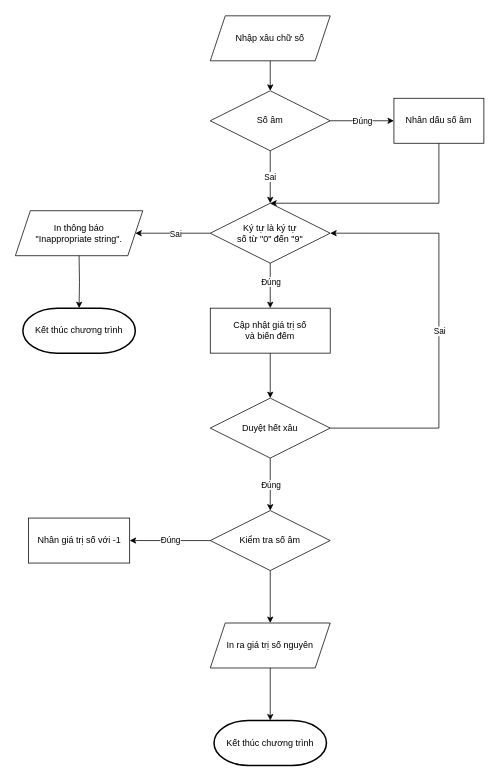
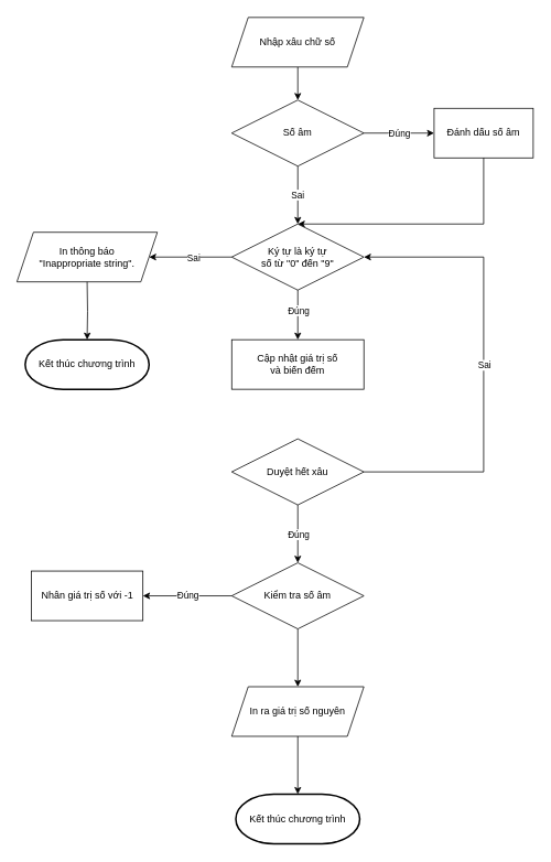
  <mxCell id="0" />
  <mxCell id="1" parent="0" />
  <mxCell id="2" value="" style="edgeStyle=orthogonalEdgeStyle;rounded=0;orthogonalLoop=1;jettySize=auto;html=1;" edge="1" parent="1" source="3" target="8"><mxGeometry relative="1" as="geometry" /></mxCell>
  <mxCell id="3" value="Nhập xâu chữ số" style="shape=parallelogram;perimeter=parallelogramPerimeter;whiteSpace=wrap;html=1;fixedSize=1;" vertex="1" parent="1"><mxGeometry x="280" y="20" width="160" height="60" as="geometry" /></mxCell>
  <mxCell id="4" value="" style="edgeStyle=orthogonalEdgeStyle;rounded=0;orthogonalLoop=1;jettySize=auto;html=1;" edge="1" parent="1" source="8" target="10"><mxGeometry relative="1" as="geometry" /></mxCell>
  <mxCell id="5" value="Đúng" style="edgeLabel;html=1;align=center;verticalAlign=middle;resizable=0;points=[];" vertex="1" connectable="0" parent="4"><mxGeometry x="-0.009" relative="1" as="geometry"><mxPoint as="offset" /></mxGeometry></mxCell>
  <mxCell id="6" value="" style="edgeStyle=orthogonalEdgeStyle;rounded=0;orthogonalLoop=1;jettySize=auto;html=1;entryX=0.5;entryY=0;entryDx=0;entryDy=0;" edge="1" parent="1" source="8" target="32"><mxGeometry relative="1" as="geometry"><mxPoint x="360" y="330" as="targetPoint" /></mxGeometry></mxCell>
  <mxCell id="7" value="Sai" style="edgeLabel;html=1;align=center;verticalAlign=middle;resizable=0;points=[];" vertex="1" connectable="0" parent="6"><mxGeometry x="-0.02" y="-1" relative="1" as="geometry"><mxPoint as="offset" /></mxGeometry></mxCell>
  <mxCell id="8" value="Số âm" style="rhombus;whiteSpace=wrap;html=1;" vertex="1" parent="1"><mxGeometry x="280" y="120" width="160" height="80" as="geometry" /></mxCell>
  <mxCell id="9" style="edgeStyle=orthogonalEdgeStyle;rounded=0;orthogonalLoop=1;jettySize=auto;html=1;exitX=0.5;exitY=1;exitDx=0;exitDy=0;" edge="1" parent="1" source="32"><mxGeometry relative="1" as="geometry"><mxPoint x="630" y="260.004" as="sourcePoint" /><mxPoint x="360" y="330" as="targetPoint" /><Array as="points" /></mxGeometry></mxCell>
- <mxCell id="10" value="Nhân dấu số âm" style="whiteSpace=wrap;html=1;" vertex="1" parent="1"><mxGeometry x="525" y="130" width="120" height="60" as="geometry" /></mxCell>
+ <mxCell id="10" value="Đánh dấu số âm" style="whiteSpace=wrap;html=1;" vertex="1" parent="1"><mxGeometry x="525" y="130" width="120" height="60" as="geometry" /></mxCell>
  <mxCell id="11" value="" style="edgeStyle=orthogonalEdgeStyle;rounded=0;orthogonalLoop=1;jettySize=auto;html=1;entryX=1;entryY=0.5;entryDx=0;entryDy=0;" edge="1" parent="1" source="32"><mxGeometry relative="1" as="geometry"><mxPoint x="180" y="310" as="targetPoint" /></mxGeometry></mxCell>
  <mxCell id="12" value="Sai" style="edgeLabel;html=1;align=center;verticalAlign=middle;resizable=0;points=[];" vertex="1" connectable="0" parent="11"><mxGeometry x="-0.068" relative="1" as="geometry"><mxPoint as="offset" /></mxGeometry></mxCell>
  <mxCell id="13" value="" style="edgeStyle=orthogonalEdgeStyle;rounded=0;orthogonalLoop=1;jettySize=auto;html=1;" edge="1" parent="1" source="32" target="16"><mxGeometry relative="1" as="geometry" /></mxCell>
  <mxCell id="14" value="Đúng" style="edgeLabel;html=1;align=center;verticalAlign=middle;resizable=0;points=[];" vertex="1" connectable="0" parent="13"><mxGeometry x="-0.028" y="-1" relative="1" as="geometry"><mxPoint x="1" y="-5" as="offset" /></mxGeometry></mxCell>
- <mxCell id="15" value="" style="edgeStyle=orthogonalEdgeStyle;rounded=0;orthogonalLoop=1;jettySize=auto;html=1;" edge="1" parent="1" source="16" target="21"><mxGeometry relative="1" as="geometry" /></mxCell>
  <mxCell id="16" value="Cập nhật giá trị số &lt;br&gt;và biến đếm" style="whiteSpace=wrap;html=1;" vertex="1" parent="1"><mxGeometry x="280" y="410" width="160" height="60" as="geometry" /></mxCell>
  <mxCell id="17" style="edgeStyle=orthogonalEdgeStyle;rounded=0;orthogonalLoop=1;jettySize=auto;html=1;entryX=1;entryY=0.5;entryDx=0;entryDy=0;exitX=1;exitY=0.5;exitDx=0;exitDy=0;" edge="1" parent="1"><mxGeometry relative="1" as="geometry"><mxPoint x="440" y="569.99" as="sourcePoint" /><mxPoint x="440" y="309.99" as="targetPoint" /><Array as="points"><mxPoint x="585" y="569.99" /><mxPoint x="585" y="309.99" /></Array></mxGeometry></mxCell>
  <mxCell id="18" value="Sai" style="edgeLabel;html=1;align=center;verticalAlign=middle;resizable=0;points=[];" vertex="1" connectable="0" parent="17"><mxGeometry x="0.003" y="1" relative="1" as="geometry"><mxPoint x="1" y="1" as="offset" /></mxGeometry></mxCell>
  <mxCell id="19" value="" style="edgeStyle=orthogonalEdgeStyle;rounded=0;orthogonalLoop=1;jettySize=auto;html=1;" edge="1" parent="1" source="21" target="26"><mxGeometry relative="1" as="geometry" /></mxCell>
  <mxCell id="20" value="Đúng" style="edgeLabel;html=1;align=center;verticalAlign=middle;resizable=0;points=[];" vertex="1" connectable="0" parent="19"><mxGeometry x="-0.009" relative="1" as="geometry"><mxPoint as="offset" /></mxGeometry></mxCell>
  <mxCell id="21" value="Duyệt hết xâu" style="rhombus;whiteSpace=wrap;html=1;" vertex="1" parent="1"><mxGeometry x="280" y="530" width="160" height="80" as="geometry" /></mxCell>
  <mxCell id="22" value="In thông báo &lt;br&gt;&quot;Inappropriate string&quot;." style="shape=parallelogram;perimeter=parallelogramPerimeter;whiteSpace=wrap;html=1;fixedSize=1;" vertex="1" parent="1"><mxGeometry x="20" y="280" width="170" height="60" as="geometry" /></mxCell>
  <mxCell id="23" value="" style="edgeStyle=orthogonalEdgeStyle;rounded=0;orthogonalLoop=1;jettySize=auto;html=1;" edge="1" parent="1" source="26" target="27"><mxGeometry relative="1" as="geometry" /></mxCell>
  <mxCell id="24" value="Đúng" style="edgeLabel;html=1;align=center;verticalAlign=middle;resizable=0;points=[];" vertex="1" connectable="0" parent="23"><mxGeometry y="-1" relative="1" as="geometry"><mxPoint as="offset" /></mxGeometry></mxCell>
  <mxCell id="25" style="edgeStyle=orthogonalEdgeStyle;rounded=0;orthogonalLoop=1;jettySize=auto;html=1;exitX=0.5;exitY=1;exitDx=0;exitDy=0;entryX=0.5;entryY=0;entryDx=0;entryDy=0;" edge="1" parent="1" source="26" target="30"><mxGeometry relative="1" as="geometry" /></mxCell>
  <mxCell id="26" value="Kiểm tra số âm" style="rhombus;whiteSpace=wrap;html=1;" vertex="1" parent="1"><mxGeometry x="280" y="680" width="160" height="80" as="geometry" /></mxCell>
  <mxCell id="27" value="Nhân giá trị số với -1" style="whiteSpace=wrap;html=1;" vertex="1" parent="1"><mxGeometry x="37.5" y="690" width="135" height="60" as="geometry" /></mxCell>
  <mxCell id="28" value="Kết thúc chương trình" style="strokeWidth=2;html=1;shape=mxgraph.flowchart.terminator;whiteSpace=wrap;" vertex="1" parent="1"><mxGeometry x="30" y="410" width="150" height="60" as="geometry" /></mxCell>
  <mxCell id="29" style="edgeStyle=orthogonalEdgeStyle;rounded=0;orthogonalLoop=1;jettySize=auto;html=1;exitX=0.5;exitY=1;exitDx=0;exitDy=0;entryX=0.5;entryY=0;entryDx=0;entryDy=0;entryPerimeter=0;" edge="1" parent="1" target="28"><mxGeometry relative="1" as="geometry"><mxPoint x="105" y="340" as="sourcePoint" /></mxGeometry></mxCell>
  <mxCell id="30" value="In ra giá trị số nguyên" style="shape=parallelogram;perimeter=parallelogramPerimeter;whiteSpace=wrap;html=1;fixedSize=1;" vertex="1" parent="1"><mxGeometry x="280" y="830" width="160" height="60" as="geometry" /></mxCell>
  <mxCell id="31" value="" style="edgeStyle=orthogonalEdgeStyle;rounded=0;orthogonalLoop=1;jettySize=auto;html=1;exitX=0.5;exitY=1;exitDx=0;exitDy=0;entryX=0.5;entryY=0;entryDx=0;entryDy=0;" edge="1" parent="1" source="10" target="32"><mxGeometry relative="1" as="geometry"><mxPoint x="580" y="190" as="sourcePoint" /><mxPoint x="360" y="330" as="targetPoint" /><Array as="points"><mxPoint x="585" y="270" /></Array></mxGeometry></mxCell>
  <mxCell id="32" value="Ký tự là ký tự &lt;br&gt;số từ &quot;0&quot; đến &quot;9&quot;" style="rhombus;whiteSpace=wrap;html=1;" vertex="1" parent="1"><mxGeometry x="280" y="270" width="160" height="80" as="geometry" /></mxCell>
  <mxCell id="33" value="Kết thúc chương trình" style="strokeWidth=2;html=1;shape=mxgraph.flowchart.terminator;whiteSpace=wrap;" vertex="1" parent="1"><mxGeometry x="285" y="960" width="150" height="60" as="geometry" /></mxCell>
  <mxCell id="34" style="edgeStyle=orthogonalEdgeStyle;rounded=0;orthogonalLoop=1;jettySize=auto;html=1;exitX=0.5;exitY=1;exitDx=0;exitDy=0;entryX=0.5;entryY=0;entryDx=0;entryDy=0;entryPerimeter=0;" edge="1" parent="1" source="30" target="33"><mxGeometry relative="1" as="geometry" /></mxCell>
